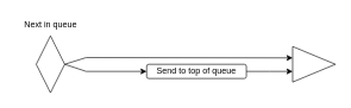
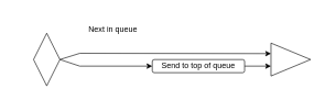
  <mxCell id="0" />
  <mxCell id="1" parent="0" />
  <mxCell id="2" value="" style="rhombus;whiteSpace=wrap;html=1;" vertex="1" parent="1"><mxGeometry x="50" y="50" width="40" height="80" as="geometry" /></mxCell>
- <mxCell id="3" value="Next in queue" style="text;html=1;align=center;verticalAlign=middle;resizable=0;points=[];autosize=1;strokeColor=none;fillColor=none;" vertex="1" parent="1"><mxGeometry x="20" y="20" width="100" height="30" as="geometry" /></mxCell>
+ <mxCell id="3" value="Next in queue" style="text;html=1;align=center;verticalAlign=middle;resizable=0;points=[];autosize=1;strokeColor=none;fillColor=none;" vertex="1" parent="1"><mxGeometry x="120" y="30" width="100" height="30" as="geometry" /></mxCell>
  <mxCell id="4" style="edgeStyle=orthogonalEdgeStyle;rounded=0;orthogonalLoop=1;jettySize=auto;html=1;" edge="1" parent="1" source="5"><mxGeometry relative="1" as="geometry"><mxPoint x="410" y="100" as="targetPoint" /></mxGeometry></mxCell>
- <mxCell id="5" value="Send to top of queue" style="rounded=1;whiteSpace=wrap;html=1;" vertex="1" parent="1"><mxGeometry x="205" y="90" width="140" height="20" as="geometry" /></mxCell>
+ <mxCell id="5" value="Send to top of queue" style="rounded=1;whiteSpace=wrap;html=1;" vertex="1" parent="1"><mxGeometry x="230" y="90" width="140" height="20" as="geometry" /></mxCell>
  <mxCell id="6" value="" style="triangle;whiteSpace=wrap;html=1;" vertex="1" parent="1"><mxGeometry x="410" y="65" width="60" height="50" as="geometry" /></mxCell>
  <mxCell id="7" value="" style="edgeStyle=none;orthogonalLoop=1;jettySize=auto;html=1;rounded=0;entryX=0;entryY=0.5;entryDx=0;entryDy=0;" edge="1" parent="1" target="5"><mxGeometry width="100" relative="1" as="geometry"><mxPoint x="90" y="90" as="sourcePoint" /><mxPoint x="190" y="90" as="targetPoint" /><Array as="points"><mxPoint x="120" y="100" /></Array></mxGeometry></mxCell>
  <mxCell id="8" value="" style="edgeStyle=none;orthogonalLoop=1;jettySize=auto;html=1;rounded=0;" edge="1" parent="1"><mxGeometry width="100" relative="1" as="geometry"><mxPoint x="90" y="90" as="sourcePoint" /><mxPoint x="410" y="81" as="targetPoint" /><Array as="points"><mxPoint x="120" y="80.57" /></Array></mxGeometry></mxCell>
